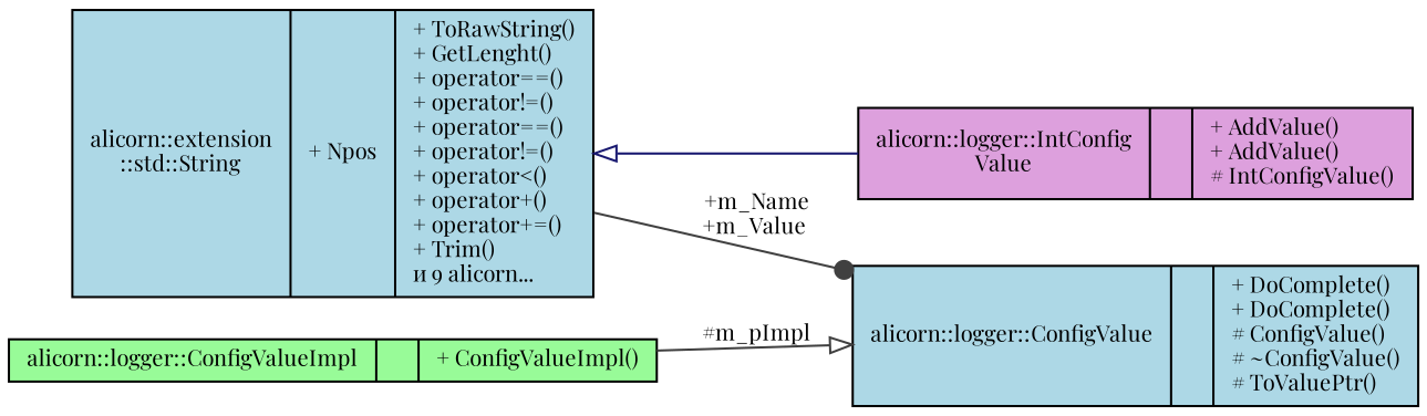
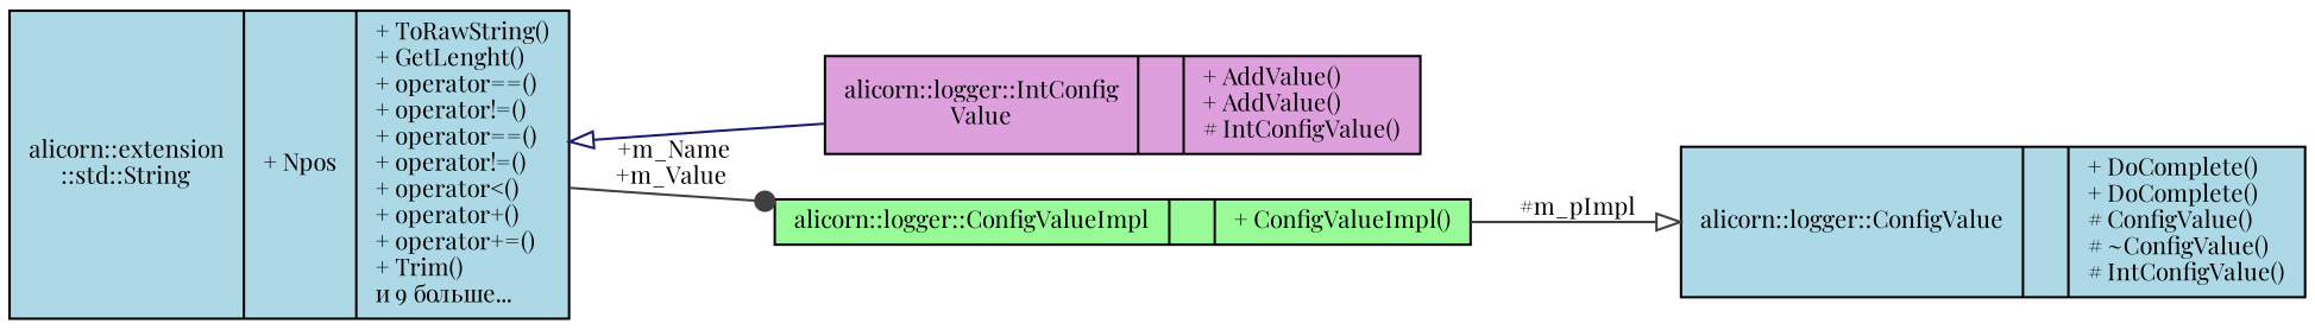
  digraph {
    fontname="Playfair Display"
    rankdir=LR
    node [color=black fillcolor=lightblue fontname="Playfair Display" fontsize=10 shape=record style=filled]
    edge [color=grey25 fontname="Playfair Display" fontsize=10 labelfontname=Verdana labelfontsize=10 style=solid]
    n1 [fillcolor=plum fontcolor=black height=0.2 label="{alicorn::logger::IntConfig\lValue\n||+ AddValue()\l+ AddValue()\l# IntConfigValue()\l}" width=0.4]
-   n2 [height=0.2 label="{alicorn::logger::ConfigValue\n||+ DoComplete()\l+ DoComplete()\l# ConfigValue()\l# ~ConfigValue()\l# ToValuePtr()\l}" width=0.4]
+   n2 [height=0.2 label="{alicorn::logger::ConfigValue\n||+ DoComplete()\l+ DoComplete()\l# ConfigValue()\l# ~ConfigValue()\l# IntConfigValue()\l}" width=0.4]
    n3 [fillcolor=palegreen height=0.2 label="{alicorn::logger::ConfigValueImpl\n||+ ConfigValueImpl()\l}" width=0.4]
-   n4 [height=0.2 label="{alicorn::extension\l::std::String\n|+ Npos\l|+ ToRawString()\l+ GetLenght()\l+ operator==()\l+ operator!=()\l+ operator==()\l+ operator!=()\l+ operator\<()\l+ operator+()\l+ operator+=()\l+ Trim()\lи 9 alicorn...\l}" width=0.4]
+   n4 [height=0.2 label="{alicorn::extension\l::std::String\n|+ Npos\l|+ ToRawString()\l+ GetLenght()\l+ operator==()\l+ operator!=()\l+ operator==()\l+ operator!=()\l+ operator\<()\l+ operator+()\l+ operator+=()\l+ Trim()\lи 9 больше...\l}" width=0.4]
    n3 -> n2 [arrowhead=onormal label=" #m_pImpl"]
    n4 -> n1 [arrowtail=onormal color=midnightblue dir=back]
-   n4 -> n2 [arrowhead=dot label=" +m_Name\n+m_Value"]
+   n4 -> n3 [arrowhead=dot label=" +m_Name\n+m_Value"]
  }
